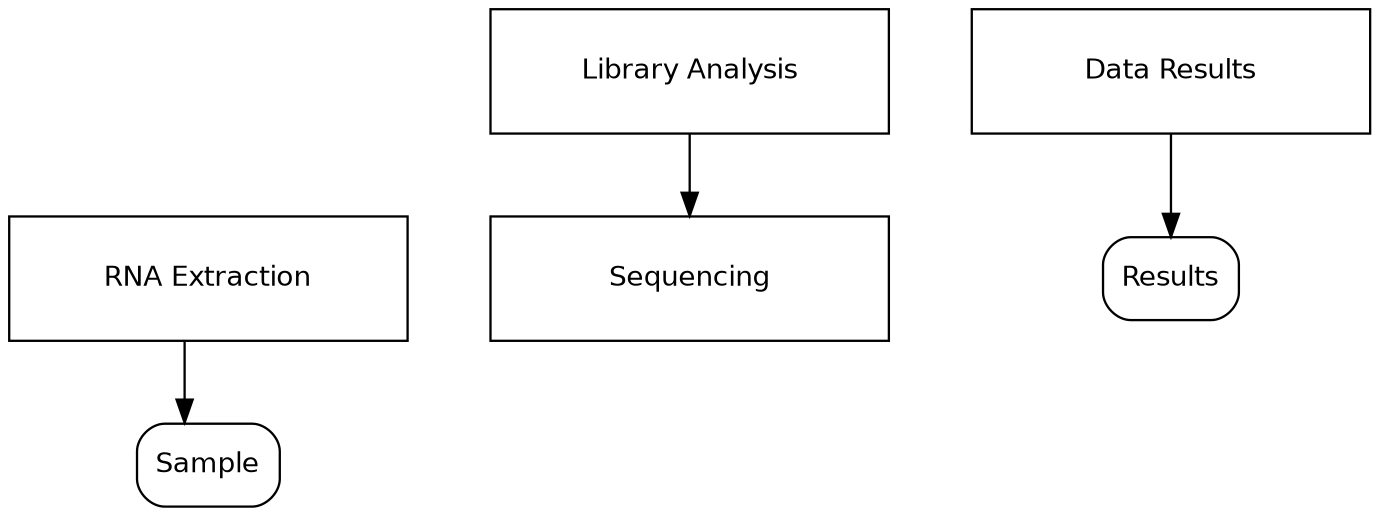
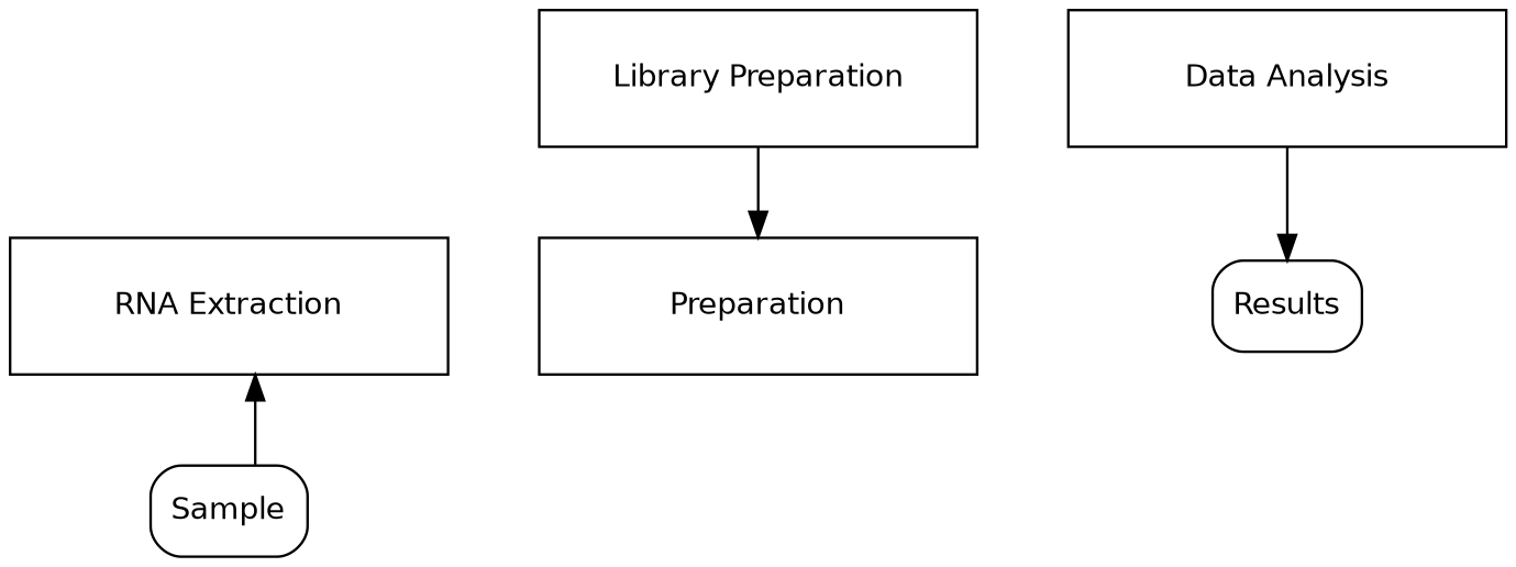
  digraph {
    newrank=true
    nodesep=0.5
    splines=ortho
    node [fillcolor="#ffffff" fixedsize=true fontname=helvetica fontsize=12 nodesep=0.1 ranksep=0.6 shape=rect]
    edge [weight=1.6]
    n1 [height=0.75 label="RNA Extraction" width=2.4]
-   n2 [height=0.75 label=Sequencing width=2.4]
+   n2 [height=0.75 label=Preparation width=2.4]
    n3 [label=Sample shape=box style=rounded fillcolor="" fixedsize=""]
    n4 [label=Results shape=box style=rounded fillcolor="" fixedsize=""]
-   n5 [height=0.75 label="Library Analysis" width=2.4]
-   n6 [height=0.75 label="Data Results" width=2.4]
+   n5 [height=0.75 label="Library Preparation" width=2.4]
+   n6 [height=0.75 label="Data Analysis" width=2.4]
    subgraph sub_1 {
      rank=same
      n1
      n2
    }
-   n1 -> n3
+   n3 -> n1
    n5 -> n2
    n6 -> n4
  }
